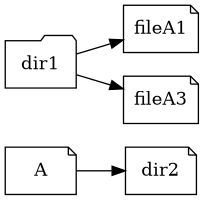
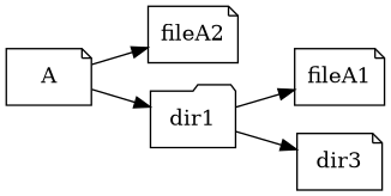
  digraph {
    rankdir=LR
    node [shape=note]
    n1 [label=A]
-   n2 [label=dir2]
+   n2 [label=fileA2]
    n3 [label=dir1 shape=folder]
    n4 [label=fileA1]
-   n5 [label=fileA3]
+   n5 [label=dir3]
    n1 -> n2
+   n1 -> n3
    n3 -> n4
    n3 -> n5
  }
